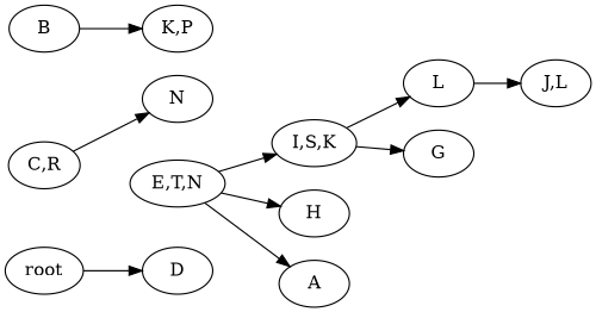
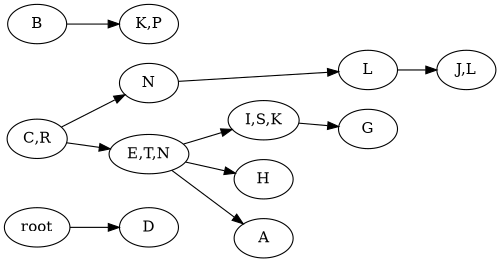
  strict digraph {
    rankdir=LR
    n1 [label=root]
    n2 [label=D]
    n3 [label="C,R"]
    n4 [label=N]
    n5 [label="E,T,N"]
    n6 [label=L]
    n7 [label="I,S,K"]
    n8 [label=H]
    n9 [label=A]
    n10 [label=B]
    n11 [label="K,P"]
    n12 [label="J,L"]
    n13 [label=G]
    n1 -> n2
    n3 -> n4
-   n7 -> n6
+   n3 -> n5
+   n4 -> n6
    n5 -> n7
    n5 -> n8
    n5 -> n9
    n6 -> n12
    n7 -> n13
    n10 -> n11
  }
